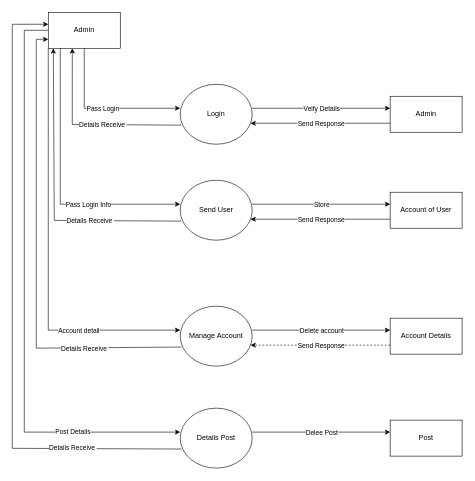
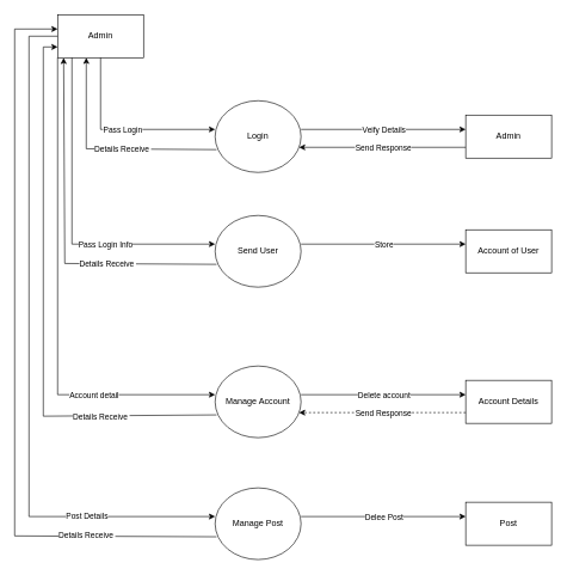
  <mxCell id="0" />
  <mxCell id="1" parent="0" />
  <mxCell id="2" value="Admin" style="rounded=0;whiteSpace=wrap;html=1;" vertex="1" parent="1"><mxGeometry x="80" y="20" width="120" height="60" as="geometry" /></mxCell>
  <mxCell id="3" value="Login" style="ellipse;whiteSpace=wrap;html=1;" vertex="1" parent="1"><mxGeometry x="300" y="140" width="120" height="100" as="geometry" /></mxCell>
  <mxCell id="4" value="Admin" style="rounded=0;whiteSpace=wrap;html=1;" vertex="1" parent="1"><mxGeometry x="650" y="160" width="120" height="60" as="geometry" /></mxCell>
  <mxCell id="5" value="" style="endArrow=classic;html=1;rounded=0;entryX=0;entryY=0.5;entryDx=0;entryDy=0;" edge="1" parent="1"><mxGeometry relative="1" as="geometry"><mxPoint x="140" y="80" as="sourcePoint" /><mxPoint x="300" y="180" as="targetPoint" /><Array as="points"><mxPoint x="140" y="180" /></Array></mxGeometry></mxCell>
  <mxCell id="6" value="Pass Login" style="edgeLabel;resizable=0;html=1;;align=center;verticalAlign=middle;" connectable="0" vertex="1" parent="5"><mxGeometry relative="1" as="geometry" /></mxCell>
  <mxCell id="7" value="" style="endArrow=classic;html=1;rounded=0;entryX=0;entryY=0.5;entryDx=0;entryDy=0;exitX=1;exitY=0.5;exitDx=0;exitDy=0;" edge="1" parent="1"><mxGeometry relative="1" as="geometry"><mxPoint x="420" y="180" as="sourcePoint" /><mxPoint x="650" y="180" as="targetPoint" /></mxGeometry></mxCell>
  <mxCell id="8" value="Veify Details" style="edgeLabel;resizable=0;html=1;;align=center;verticalAlign=middle;" connectable="0" vertex="1" parent="7"><mxGeometry relative="1" as="geometry" /></mxCell>
  <mxCell id="9" value="" style="endArrow=classic;html=1;rounded=0;entryX=0.417;entryY=1;entryDx=0;entryDy=0;entryPerimeter=0;exitX=0.017;exitY=0.682;exitDx=0;exitDy=0;exitPerimeter=0;" edge="1" parent="1" source="3"><mxGeometry relative="1" as="geometry"><mxPoint x="290.36" y="207.4" as="sourcePoint" /><mxPoint x="120.04" y="80" as="targetPoint" /><Array as="points"><mxPoint x="120" y="207" /></Array></mxGeometry></mxCell>
  <mxCell id="10" value="Details Receive&amp;nbsp;" style="edgeLabel;resizable=0;html=1;;align=center;verticalAlign=middle;" connectable="0" vertex="1" parent="9"><mxGeometry relative="1" as="geometry"><mxPoint x="23" as="offset" /></mxGeometry></mxCell>
  <mxCell id="11" value="" style="endArrow=classic;html=1;rounded=0;entryX=0.977;entryY=0.65;entryDx=0;entryDy=0;entryPerimeter=0;exitX=0;exitY=0.75;exitDx=0;exitDy=0;" edge="1" parent="1" source="4" target="3"><mxGeometry relative="1" as="geometry"><mxPoint x="310" y="300" as="sourcePoint" /><mxPoint x="410" y="300" as="targetPoint" /></mxGeometry></mxCell>
  <mxCell id="12" value="Send Response" style="edgeLabel;resizable=0;html=1;;align=center;verticalAlign=middle;" connectable="0" vertex="1" parent="11"><mxGeometry relative="1" as="geometry" /></mxCell>
  <mxCell id="13" value="Send User" style="ellipse;whiteSpace=wrap;html=1;" vertex="1" parent="1"><mxGeometry x="300" y="300" width="120" height="100" as="geometry" /></mxCell>
  <mxCell id="14" value="Account of User" style="rounded=0;whiteSpace=wrap;html=1;" vertex="1" parent="1"><mxGeometry x="650" y="320" width="120" height="60" as="geometry" /></mxCell>
  <mxCell id="15" value="" style="endArrow=classic;html=1;rounded=0;entryX=0;entryY=0.5;entryDx=0;entryDy=0;" edge="1" parent="1"><mxGeometry relative="1" as="geometry"><mxPoint x="100" y="80" as="sourcePoint" /><mxPoint x="300" y="340" as="targetPoint" /><Array as="points"><mxPoint x="100" y="340" /></Array></mxGeometry></mxCell>
  <mxCell id="16" value="Pass Login Info" style="edgeLabel;resizable=0;html=1;;align=center;verticalAlign=middle;" connectable="0" vertex="1" parent="15"><mxGeometry relative="1" as="geometry"><mxPoint x="46" y="30" as="offset" /></mxGeometry></mxCell>
  <mxCell id="17" value="" style="endArrow=classic;html=1;rounded=0;entryX=0;entryY=0.5;entryDx=0;entryDy=0;exitX=1;exitY=0.5;exitDx=0;exitDy=0;" edge="1" parent="1"><mxGeometry relative="1" as="geometry"><mxPoint x="420" y="340" as="sourcePoint" /><mxPoint x="650" y="340" as="targetPoint" /></mxGeometry></mxCell>
  <mxCell id="18" value="Store" style="edgeLabel;resizable=0;html=1;;align=center;verticalAlign=middle;" connectable="0" vertex="1" parent="17"><mxGeometry relative="1" as="geometry" /></mxCell>
  <mxCell id="19" value="" style="endArrow=classic;html=1;rounded=0;entryX=0.07;entryY=1.003;entryDx=0;entryDy=0;entryPerimeter=0;exitX=0.017;exitY=0.682;exitDx=0;exitDy=0;exitPerimeter=0;" edge="1" parent="1" source="13" target="2"><mxGeometry relative="1" as="geometry"><mxPoint x="290.36" y="367.4" as="sourcePoint" /><mxPoint x="120.04" y="240" as="targetPoint" /><Array as="points"><mxPoint x="90" y="367" /></Array></mxGeometry></mxCell>
  <mxCell id="20" value="Details Receive&amp;nbsp;" style="edgeLabel;resizable=0;html=1;;align=center;verticalAlign=middle;" connectable="0" vertex="1" parent="19"><mxGeometry relative="1" as="geometry"><mxPoint x="60" y="37" as="offset" /></mxGeometry></mxCell>
- <mxCell id="21" value="" style="endArrow=classic;html=1;rounded=0;entryX=0.977;entryY=0.65;entryDx=0;entryDy=0;entryPerimeter=0;exitX=0;exitY=0.75;exitDx=0;exitDy=0;" edge="1" parent="1" source="14" target="13"><mxGeometry relative="1" as="geometry"><mxPoint x="310" y="460" as="sourcePoint" /><mxPoint x="410" y="460" as="targetPoint" /></mxGeometry></mxCell>
- <mxCell id="22" value="Send Response" style="edgeLabel;resizable=0;html=1;;align=center;verticalAlign=middle;" connectable="0" vertex="1" parent="21"><mxGeometry relative="1" as="geometry" /></mxCell>
  <mxCell id="23" value="Manage Account" style="ellipse;whiteSpace=wrap;html=1;" vertex="1" parent="1"><mxGeometry x="300" y="510" width="120" height="100" as="geometry" /></mxCell>
  <mxCell id="24" value="Account Details" style="rounded=0;whiteSpace=wrap;html=1;" vertex="1" parent="1"><mxGeometry x="650" y="530" width="120" height="60" as="geometry" /></mxCell>
  <mxCell id="25" value="" style="endArrow=classic;html=1;rounded=0;entryX=0;entryY=0.5;entryDx=0;entryDy=0;exitX=0;exitY=1;exitDx=0;exitDy=0;" edge="1" parent="1" source="2"><mxGeometry relative="1" as="geometry"><mxPoint x="140" y="450" as="sourcePoint" /><mxPoint x="300" y="550" as="targetPoint" /><Array as="points"><mxPoint x="80" y="550" /></Array></mxGeometry></mxCell>
  <mxCell id="26" value="Account detail" style="edgeLabel;resizable=0;html=1;;align=center;verticalAlign=middle;" connectable="0" vertex="1" parent="25"><mxGeometry relative="1" as="geometry"><mxPoint x="50" y="125" as="offset" /></mxGeometry></mxCell>
  <mxCell id="27" value="" style="endArrow=classic;html=1;rounded=0;entryX=0;entryY=0.5;entryDx=0;entryDy=0;exitX=1;exitY=0.5;exitDx=0;exitDy=0;" edge="1" parent="1"><mxGeometry relative="1" as="geometry"><mxPoint x="420" y="550" as="sourcePoint" /><mxPoint x="650" y="550" as="targetPoint" /></mxGeometry></mxCell>
  <mxCell id="28" value="Delete account" style="edgeLabel;resizable=0;html=1;;align=center;verticalAlign=middle;" connectable="0" vertex="1" parent="27"><mxGeometry relative="1" as="geometry" /></mxCell>
  <mxCell id="29" value="" style="endArrow=classic;html=1;rounded=0;exitX=0.017;exitY=0.682;exitDx=0;exitDy=0;exitPerimeter=0;entryX=0;entryY=0.75;entryDx=0;entryDy=0;" edge="1" parent="1" source="23" target="2"><mxGeometry relative="1" as="geometry"><mxPoint x="290.36" y="577.4" as="sourcePoint" /><mxPoint x="50" y="60" as="targetPoint" /><Array as="points"><mxPoint x="60" y="580" /><mxPoint x="60" y="65" /></Array></mxGeometry></mxCell>
  <mxCell id="30" value="Details Receive&amp;nbsp;" style="edgeLabel;resizable=0;html=1;;align=center;verticalAlign=middle;" connectable="0" vertex="1" parent="29"><mxGeometry relative="1" as="geometry"><mxPoint x="80" y="148" as="offset" /></mxGeometry></mxCell>
  <mxCell id="31" value="" style="endArrow=classic;html=1;rounded=0;entryX=0.977;entryY=0.65;entryDx=0;entryDy=0;entryPerimeter=0;exitX=0;exitY=0.75;exitDx=0;exitDy=0;dashed=1;" edge="1" parent="1" source="24" target="23"><mxGeometry relative="1" as="geometry"><mxPoint x="310" y="670" as="sourcePoint" /><mxPoint x="410" y="670" as="targetPoint" /></mxGeometry></mxCell>
  <mxCell id="32" value="Send Response" style="edgeLabel;resizable=0;html=1;;align=center;verticalAlign=middle;" connectable="0" vertex="1" parent="31"><mxGeometry relative="1" as="geometry" /></mxCell>
- <mxCell id="33" value="Details Post" style="ellipse;whiteSpace=wrap;html=1;" vertex="1" parent="1"><mxGeometry x="300" y="680" width="120" height="100" as="geometry" /></mxCell>
+ <mxCell id="33" value="Manage Post" style="ellipse;whiteSpace=wrap;html=1;" vertex="1" parent="1"><mxGeometry x="300" y="680" width="120" height="100" as="geometry" /></mxCell>
  <mxCell id="34" value="Post" style="rounded=0;whiteSpace=wrap;html=1;" vertex="1" parent="1"><mxGeometry x="650" y="700" width="120" height="60" as="geometry" /></mxCell>
  <mxCell id="35" value="" style="endArrow=classic;html=1;rounded=0;entryX=0;entryY=0.5;entryDx=0;entryDy=0;exitX=0;exitY=0.5;exitDx=0;exitDy=0;" edge="1" parent="1" source="2"><mxGeometry relative="1" as="geometry"><mxPoint x="140" y="620" as="sourcePoint" /><mxPoint x="300" y="720" as="targetPoint" /><Array as="points"><mxPoint x="40" y="50" /><mxPoint x="40" y="720" /></Array></mxGeometry></mxCell>
  <mxCell id="36" value="Post Details" style="edgeLabel;resizable=0;html=1;;align=center;verticalAlign=middle;" connectable="0" vertex="1" parent="35"><mxGeometry relative="1" as="geometry"><mxPoint x="80" y="224" as="offset" /></mxGeometry></mxCell>
  <mxCell id="37" value="" style="endArrow=classic;html=1;rounded=0;entryX=0;entryY=0.5;entryDx=0;entryDy=0;exitX=1;exitY=0.5;exitDx=0;exitDy=0;" edge="1" parent="1"><mxGeometry relative="1" as="geometry"><mxPoint x="420" y="720" as="sourcePoint" /><mxPoint x="650" y="720" as="targetPoint" /></mxGeometry></mxCell>
  <mxCell id="38" value="Delee Post" style="edgeLabel;resizable=0;html=1;;align=center;verticalAlign=middle;" connectable="0" vertex="1" parent="37"><mxGeometry relative="1" as="geometry" /></mxCell>
  <mxCell id="39" value="" style="endArrow=classic;html=1;rounded=0;entryX=0;entryY=0.333;entryDx=0;entryDy=0;exitX=0.017;exitY=0.682;exitDx=0;exitDy=0;exitPerimeter=0;entryPerimeter=0;" edge="1" parent="1" source="33" target="2"><mxGeometry relative="1" as="geometry"><mxPoint x="290.36" y="747.4" as="sourcePoint" /><mxPoint x="120.04" y="620" as="targetPoint" /><Array as="points"><mxPoint x="20" y="747" /><mxPoint x="20" y="40" /></Array></mxGeometry></mxCell>
  <mxCell id="40" value="Details Receive&amp;nbsp;" style="edgeLabel;resizable=0;html=1;;align=center;verticalAlign=middle;" connectable="0" vertex="1" parent="39"><mxGeometry relative="1" as="geometry"><mxPoint x="100" y="242" as="offset" /></mxGeometry></mxCell>
